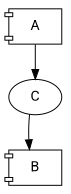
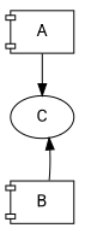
  digraph {
    fontname=Roboto
    node [fontname=Roboto shape=component]
    edge [fontname=Roboto]
    A
    B
    C [shape=""]
    subgraph sub_1 {
      A
      B
    }
    A -> C [weight=10]
-   C -> B
+   B -> C
  }
